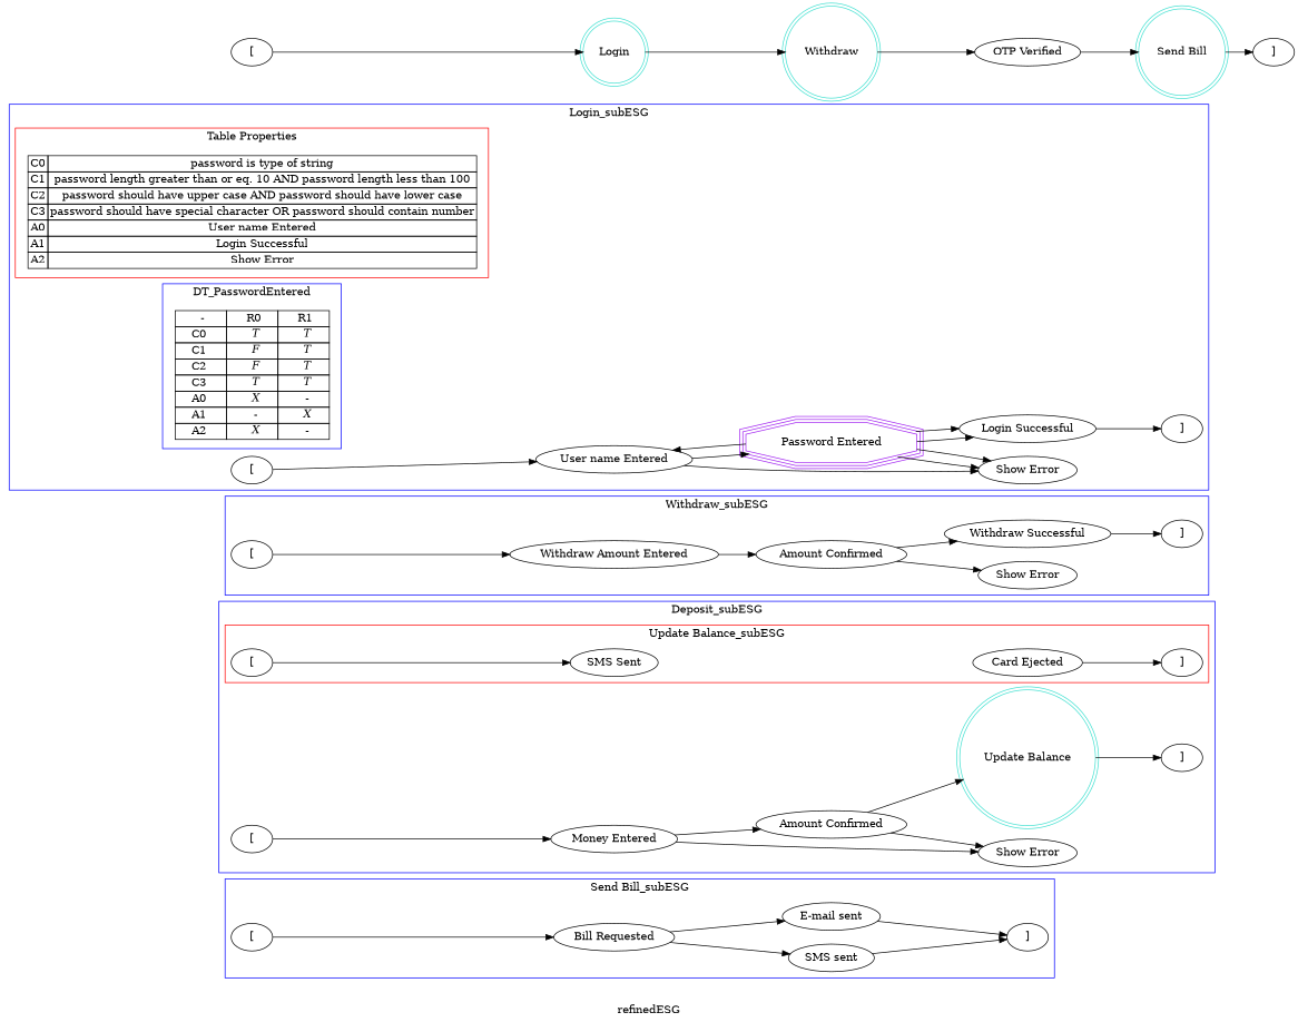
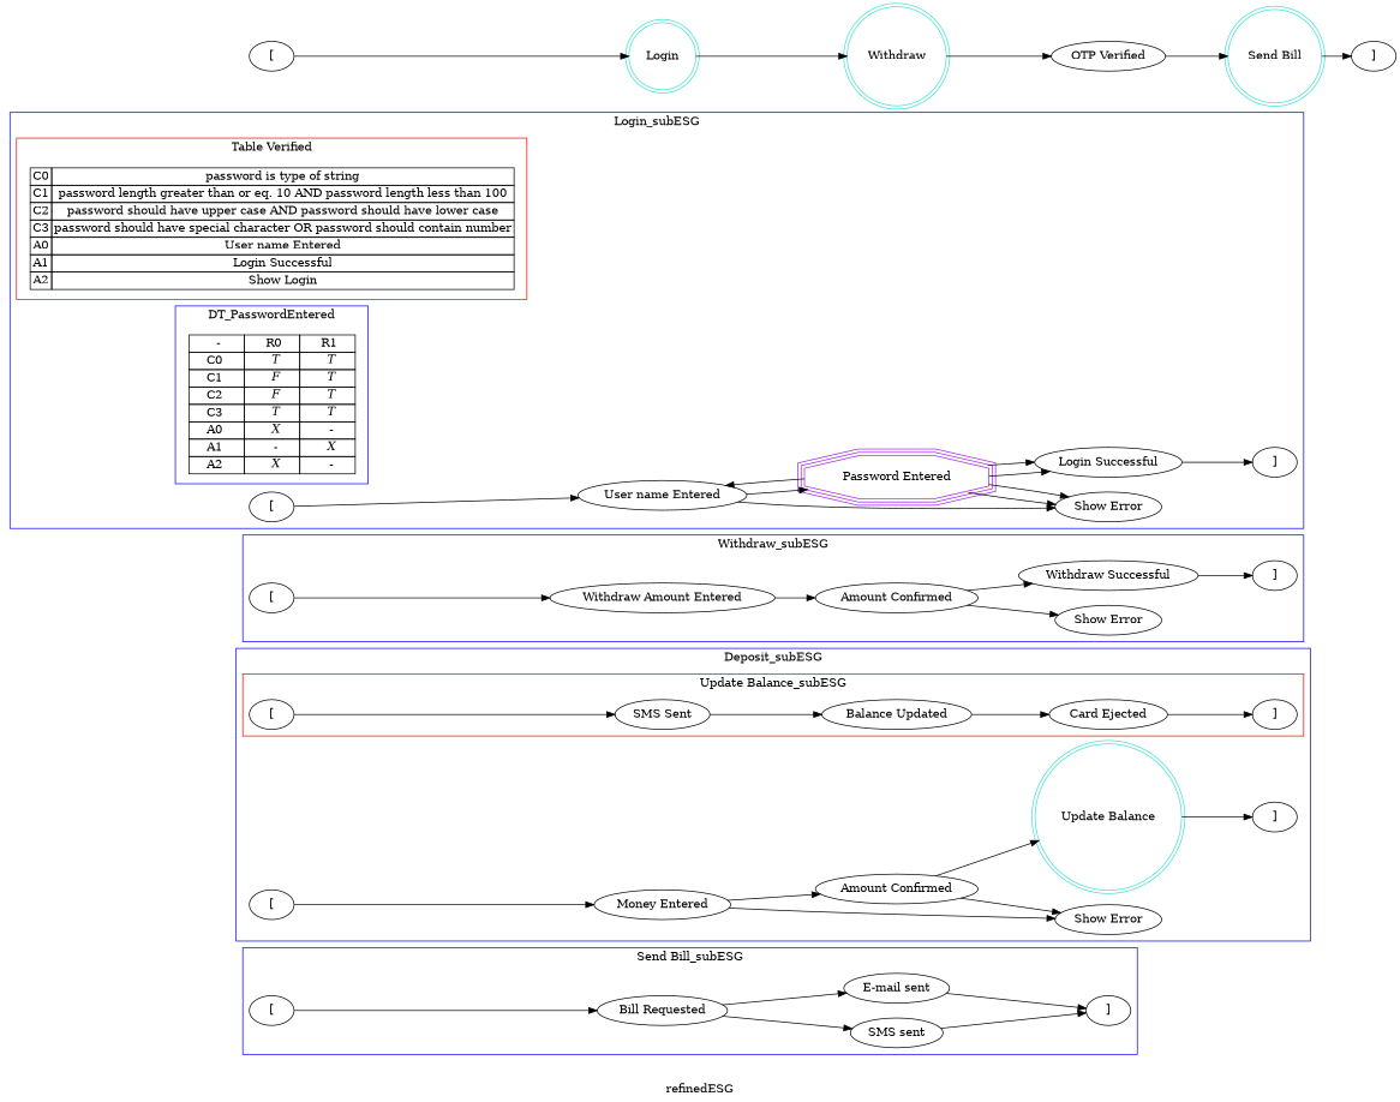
  digraph {
    label=refinedESG
    rankdir=LR
    node [color=black shape=ellipse]
    edge [color=black]
    n1 [label="["]
    n2 [label="Bill Requested"]
    n3 [label="SMS sent"]
    n4 [label="E-mail sent"]
    n5 [label="]"]
    n6 [label="["]
    n7 [label="SMS Sent"]
+   n8 [label="Balance Updated"]
    n9 [label="Card Ejected"]
    n10 [label="]"]
    n11 [label="["]
    n12 [label="Money Entered"]
    n13 [label="Amount Confirmed"]
    n14 [label="Show Error"]
    n15 [color=turquoise label="Update Balance" shape=doublecircle]
    n16 [label="]"]
    n17 [label="["]
    n18 [label="Withdraw Amount Entered"]
    n19 [label="Amount Confirmed"]
    n20 [label="Show Error"]
    n21 [label="Withdraw Successful"]
    n22 [label="]"]
-   n23 [label=<<table border="0" cellborder="1" cellspacing="0"> <tr> <td>C0</td> <td>password is type of string</td> </tr> <tr> <td>C1</td> <td>password length greater than or eq. 10 AND password length less than 100</td> </tr> <tr> <td>C2</td> <td>password should have upper case AND password should have lower case</td> </tr> <tr> <td>C3</td> <td>password should have special character OR password should contain number</td> </tr> <tr> <td>A0</td> <td>User name Entered</td> </tr> <tr> <td>A1</td> <td>Login Successful</td> </tr> <tr> <td>A2</td> <td>Show Error</td> </tr> </table>> shape=none color=""]
+   n23 [label=<<table border="0" cellborder="1" cellspacing="0"> <tr> <td>C0</td> <td>password is type of string</td> </tr> <tr> <td>C1</td> <td>password length greater than or eq. 10 AND password length less than 100</td> </tr> <tr> <td>C2</td> <td>password should have upper case AND password should have lower case</td> </tr> <tr> <td>C3</td> <td>password should have special character OR password should contain number</td> </tr> <tr> <td>A0</td> <td>User name Entered</td> </tr> <tr> <td>A1</td> <td>Login Successful</td> </tr> <tr> <td>A2</td> <td>Show Login</td> </tr> </table>> shape=none color=""]
    n24 [label=<<table border="0" cellborder="1" cellspacing="0"> <tr> <td>      -     </td> <td>     R0    </td> <td>     R1    </td> </tr> <tr> <td>    C0     </td> <td><i>      T    </i></td> <td><i>      T    </i></td> </tr> <tr> <td>    C1     </td> <td><i>      F    </i></td> <td><i>      T    </i></td> </tr> <tr> <td>    C2     </td> <td><i>      F    </i></td> <td><i>      T    </i></td> </tr> <tr> <td>    C3     </td> <td><i>      T    </i></td> <td><i>      T    </i></td> </tr> <tr> <td>    A0     </td> <td><i>      X    </i></td> <td>      -    </td> </tr> <tr> <td>    A1     </td> <td>      -    </td> <td><i>      X    </i></td> </tr> <tr> <td>    A2     </td> <td><i>      X    </i></td> <td>      -    </td> </tr> </table>> shape=none color=""]
    n25 [label="["]
    n26 [label="User name Entered"]
    n27 [label="Show Error"]
    n28 [color=purple label="Password Entered" shape=tripleoctagon]
    n29 [label="Login Successful"]
    n30 [label="]"]
    n31 [label="["]
    n32 [color=turquoise label=Login shape=doublecircle]
    n33 [color=turquoise label=Withdraw shape=doublecircle]
    n34 [label="OTP Verified"]
    n35 [color=turquoise label="Send Bill" shape=doublecircle]
    n36 [label="]"]
    subgraph cluster_1 {
      color=blue
      label="Send Bill_subESG"
      n1
      n2
      n3
      n4
      n5
    }
    subgraph cluster_2 {
      color=blue
      label=Deposit_subESG
      n11
      n12
      n13
      n14
      n15
      n16
      subgraph cluster_3 {
        color=red
        label="Update Balance_subESG"
        n6
        n7
+       n8
        n9
        n10
      }
    }
    subgraph cluster_4 {
      color=blue
      label=Withdraw_subESG
      n17
      n18
      n19
      n20
      n21
      n22
    }
    subgraph cluster_5 {
      color=blue
      label=Login_subESG
      n25
      n26
      n27
      n28
      n29
      n30
      subgraph cluster_6 {
        color=red
-       label="Table Properties"
+       label="Table Verified"
        n23
      }
      subgraph cluster_7 {
        color=blue
        label=DT_PasswordEntered
        n24
      }
    }
    n1 -> n2
    n2 -> n3
    n2 -> n4
    n3 -> n5
    n4 -> n5
    n6 -> n7
+   n7 -> n8
+   n8 -> n9
    n9 -> n10
    n11 -> n12
    n12 -> n13
    n12 -> n14
    n13 -> n14
    n13 -> n15
    n15 -> n16
    n17 -> n18
    n18 -> n19
    n19 -> n20
    n19 -> n21
    n21 -> n22
    n25 -> n26
    n26 -> n27
    n26 -> n28
    n28 -> n26 [color=null]
    n28 -> n27
    n28 -> n27 [color=null]
    n28 -> n29
    n28 -> n29 [color=null]
    n29 -> n30
    n31 -> n32
    n32 -> n33
    n33 -> n34
    n34 -> n35
    n35 -> n36
  }
